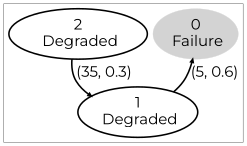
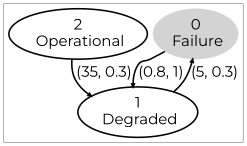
  digraph {
    fontname=Montserrat
    rankdir=TB
    node [fontname=Montserrat fontsize=48 style="setlinewidth(5)"]
    edge [fontname=Montserrat fontsize=48 style="setlinewidth(5)"]
    n1 [color=lightgrey label="0\n Failure" style=filled]
    n2 [label="1\n Degraded"]
-   n3 [label="2\n Degraded"]
+   n3 [label="2\n Operational"]
    subgraph cluster_1 {
      subgraph cluster_2 {
        color=white
        n1
        n2
        n3
      }
    }
-   n2 -> n1 [label="(5, 0.6)"]
+   n1 -> n2 [label="(0.8, 1)"]
+   n2 -> n1 [label="(5, 0.3)"]
    n3 -> n2 [label="(35, 0.3)"]
  }
